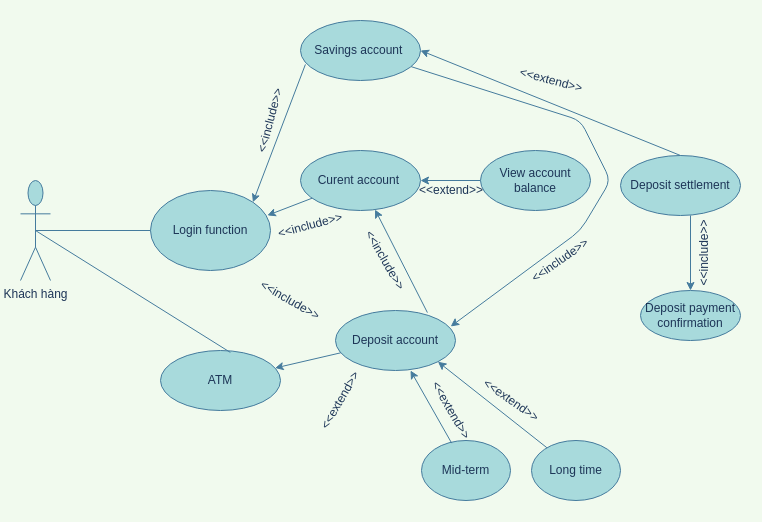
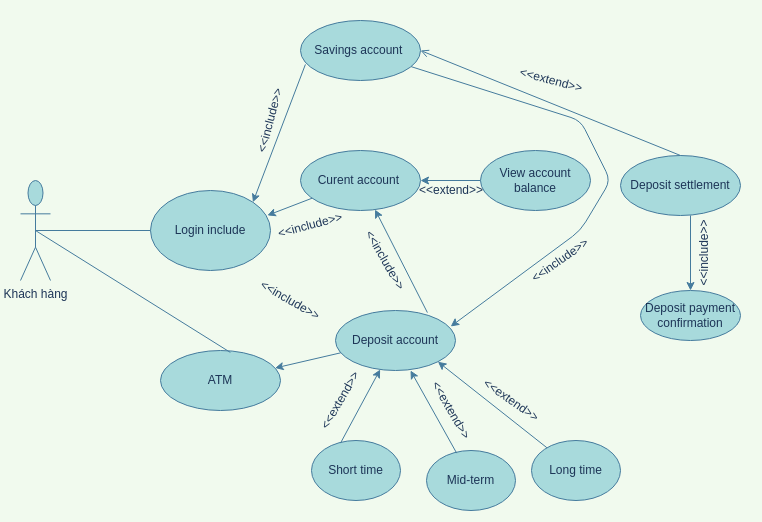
  <mxCell id="0" />
  <mxCell id="1" parent="0" />
  <mxCell id="2" value="Khách hàng" style="shape=umlActor;verticalLabelPosition=bottom;verticalAlign=top;html=1;outlineConnect=0;fillColor=#A8DADC;strokeColor=#457B9D;fontColor=#1D3557;" vertex="1" parent="1"><mxGeometry x="20" y="180" width="30" height="100" as="geometry" /></mxCell>
  <mxCell id="3" value="Savings account&amp;nbsp;" style="ellipse;whiteSpace=wrap;html=1;fillColor=#A8DADC;strokeColor=#457B9D;fontColor=#1D3557;" vertex="1" parent="1"><mxGeometry x="300" y="20" width="120" height="60" as="geometry" /></mxCell>
- <mxCell id="4" value="Login function" style="ellipse;whiteSpace=wrap;html=1;fillColor=#A8DADC;strokeColor=#457B9D;fontColor=#1D3557;" vertex="1" parent="1"><mxGeometry x="150" y="190" width="120" height="80" as="geometry" /></mxCell>
+ <mxCell id="4" value="Login include" style="ellipse;whiteSpace=wrap;html=1;fillColor=#A8DADC;strokeColor=#457B9D;fontColor=#1D3557;" vertex="1" parent="1"><mxGeometry x="150" y="190" width="120" height="80" as="geometry" /></mxCell>
  <mxCell id="5" value="Curent account&amp;nbsp;" style="ellipse;whiteSpace=wrap;html=1;fillColor=#A8DADC;strokeColor=#457B9D;fontColor=#1D3557;" vertex="1" parent="1"><mxGeometry x="300" y="150" width="120" height="60" as="geometry" /></mxCell>
  <mxCell id="6" value="Deposit account" style="ellipse;whiteSpace=wrap;html=1;fillColor=#A8DADC;strokeColor=#457B9D;fontColor=#1D3557;" vertex="1" parent="1"><mxGeometry x="335" y="310" width="120" height="60" as="geometry" /></mxCell>
  <mxCell id="7" value="ATM" style="ellipse;whiteSpace=wrap;html=1;fillColor=#A8DADC;strokeColor=#457B9D;fontColor=#1D3557;" vertex="1" parent="1"><mxGeometry x="160" y="350" width="120" height="60" as="geometry" /></mxCell>
  <mxCell id="8" value="" style="endArrow=none;html=1;exitX=0.5;exitY=0.5;exitDx=0;exitDy=0;exitPerimeter=0;entryX=0;entryY=0.5;entryDx=0;entryDy=0;labelBackgroundColor=#F1FAEE;strokeColor=#457B9D;fontColor=#1D3557;" edge="1" parent="1" source="2" target="4"><mxGeometry width="50" height="50" relative="1" as="geometry"><mxPoint x="80" y="200" as="sourcePoint" /><mxPoint x="390" y="210" as="targetPoint" /></mxGeometry></mxCell>
  <mxCell id="9" value="" style="endArrow=classic;html=1;entryX=1;entryY=0;entryDx=0;entryDy=0;exitX=0.041;exitY=0.732;exitDx=0;exitDy=0;exitPerimeter=0;labelBackgroundColor=#F1FAEE;strokeColor=#457B9D;fontColor=#1D3557;" edge="1" parent="1" source="3" target="4"><mxGeometry width="50" height="50" relative="1" as="geometry"><mxPoint x="340" y="260" as="sourcePoint" /><mxPoint x="390" y="210" as="targetPoint" /></mxGeometry></mxCell>
  <mxCell id="10" value="" style="endArrow=classic;html=1;labelBackgroundColor=#F1FAEE;strokeColor=#457B9D;fontColor=#1D3557;" edge="1" parent="1" source="6" target="7"><mxGeometry width="50" height="50" relative="1" as="geometry"><mxPoint x="340" y="260" as="sourcePoint" /><mxPoint x="390" y="210" as="targetPoint" /></mxGeometry></mxCell>
  <mxCell id="11" value="" style="endArrow=classic;html=1;entryX=0.974;entryY=0.311;entryDx=0;entryDy=0;entryPerimeter=0;labelBackgroundColor=#F1FAEE;strokeColor=#457B9D;fontColor=#1D3557;" edge="1" parent="1" source="5" target="4"><mxGeometry width="50" height="50" relative="1" as="geometry"><mxPoint x="420" y="240" as="sourcePoint" /><mxPoint x="390" y="210" as="targetPoint" /></mxGeometry></mxCell>
  <mxCell id="12" value="" style="endArrow=none;html=1;exitX=0.5;exitY=0.5;exitDx=0;exitDy=0;exitPerimeter=0;entryX=0.582;entryY=0.032;entryDx=0;entryDy=0;entryPerimeter=0;labelBackgroundColor=#F1FAEE;strokeColor=#457B9D;fontColor=#1D3557;" edge="1" parent="1" source="2" target="7"><mxGeometry width="50" height="50" relative="1" as="geometry"><mxPoint x="340" y="320" as="sourcePoint" /><mxPoint x="390" y="270" as="targetPoint" /></mxGeometry></mxCell>
  <mxCell id="13" value="View account balance" style="ellipse;whiteSpace=wrap;html=1;fillColor=#A8DADC;strokeColor=#457B9D;fontColor=#1D3557;" vertex="1" parent="1"><mxGeometry x="480" y="150" width="110" height="60" as="geometry" /></mxCell>
  <mxCell id="14" value="" style="endArrow=classic;html=1;entryX=1;entryY=0.5;entryDx=0;entryDy=0;exitX=0;exitY=0.5;exitDx=0;exitDy=0;labelBackgroundColor=#F1FAEE;strokeColor=#457B9D;fontColor=#1D3557;" edge="1" parent="1" source="13" target="5"><mxGeometry width="50" height="50" relative="1" as="geometry"><mxPoint x="380" y="240" as="sourcePoint" /><mxPoint x="430" y="190" as="targetPoint" /></mxGeometry></mxCell>
  <mxCell id="15" value="&amp;lt;&amp;lt;extend&amp;gt;&amp;gt;" style="text;html=1;strokeColor=none;fillColor=none;align=center;verticalAlign=middle;whiteSpace=wrap;rounded=0;fontColor=#1D3557;" vertex="1" parent="1"><mxGeometry x="431" y="180" width="40" height="20" as="geometry" /></mxCell>
  <mxCell id="16" value="" style="endArrow=classic;html=1;exitX=0.766;exitY=0.035;exitDx=0;exitDy=0;exitPerimeter=0;labelBackgroundColor=#F1FAEE;strokeColor=#457B9D;fontColor=#1D3557;" edge="1" parent="1" source="6" target="5"><mxGeometry width="50" height="50" relative="1" as="geometry"><mxPoint x="490" y="290" as="sourcePoint" /><mxPoint x="530" y="230" as="targetPoint" /></mxGeometry></mxCell>
- <mxCell id="18" value="Mid-term" style="ellipse;whiteSpace=wrap;html=1;fillColor=#A8DADC;strokeColor=#457B9D;fontColor=#1D3557;" vertex="1" parent="1"><mxGeometry x="421" y="440" width="89" height="60" as="geometry" /></mxCell>
+ <mxCell id="17" value="Short time" style="ellipse;whiteSpace=wrap;html=1;fillColor=#A8DADC;strokeColor=#457B9D;fontColor=#1D3557;" vertex="1" parent="1"><mxGeometry x="311" y="440" width="89" height="60" as="geometry" /></mxCell>
+ <mxCell id="18" value="Mid-term" style="ellipse;whiteSpace=wrap;html=1;fillColor=#A8DADC;strokeColor=#457B9D;fontColor=#1D3557;" vertex="1" parent="1"><mxGeometry x="426" y="450" width="89" height="60" as="geometry" /></mxCell>
  <mxCell id="19" value="Long time" style="ellipse;whiteSpace=wrap;html=1;fillColor=#A8DADC;strokeColor=#457B9D;fontColor=#1D3557;" vertex="1" parent="1"><mxGeometry x="531" y="440" width="89" height="60" as="geometry" /></mxCell>
+ <mxCell id="20" value="" style="endArrow=classic;html=1;exitX=0.326;exitY=0.044;exitDx=0;exitDy=0;exitPerimeter=0;labelBackgroundColor=#F1FAEE;strokeColor=#457B9D;fontColor=#1D3557;" edge="1" parent="1" source="17" target="6"><mxGeometry width="50" height="50" relative="1" as="geometry"><mxPoint x="340" y="390" as="sourcePoint" /><mxPoint x="380" y="373" as="targetPoint" /></mxGeometry></mxCell>
  <mxCell id="21" value="" style="endArrow=classic;html=1;exitX=0.339;exitY=0.044;exitDx=0;exitDy=0;exitPerimeter=0;labelBackgroundColor=#F1FAEE;strokeColor=#457B9D;fontColor=#1D3557;" edge="1" parent="1" source="18"><mxGeometry width="50" height="50" relative="1" as="geometry"><mxPoint x="340" y="390" as="sourcePoint" /><mxPoint x="410" y="370" as="targetPoint" /></mxGeometry></mxCell>
  <mxCell id="22" value="" style="endArrow=classic;html=1;entryX=1;entryY=1;entryDx=0;entryDy=0;labelBackgroundColor=#F1FAEE;strokeColor=#457B9D;fontColor=#1D3557;" edge="1" parent="1" source="19" target="6"><mxGeometry width="50" height="50" relative="1" as="geometry"><mxPoint x="340" y="390" as="sourcePoint" /><mxPoint x="390" y="340" as="targetPoint" /></mxGeometry></mxCell>
  <mxCell id="23" value="&amp;lt;&amp;lt;extend&amp;gt;&amp;gt;" style="text;html=1;strokeColor=none;fillColor=none;align=center;verticalAlign=middle;whiteSpace=wrap;rounded=0;rotation=35;fontColor=#1D3557;" vertex="1" parent="1"><mxGeometry x="491" y="390" width="40" height="20" as="geometry" /></mxCell>
  <mxCell id="24" value="&amp;lt;&amp;lt;extend&amp;gt;&amp;gt;" style="text;html=1;strokeColor=none;fillColor=none;align=center;verticalAlign=middle;whiteSpace=wrap;rounded=0;rotation=60;fontColor=#1D3557;" vertex="1" parent="1"><mxGeometry x="430.999" y="400.003" width="40" height="20" as="geometry" /></mxCell>
  <mxCell id="25" value="&amp;lt;&amp;lt;extend&amp;gt;&amp;gt;" style="text;html=1;strokeColor=none;fillColor=none;align=center;verticalAlign=middle;whiteSpace=wrap;rounded=0;rotation=-60;fontColor=#1D3557;" vertex="1" parent="1"><mxGeometry x="319.999" y="390.003" width="40" height="20" as="geometry" /></mxCell>
  <mxCell id="26" value="&amp;lt;&amp;lt;include&amp;gt;&amp;gt;" style="text;html=1;strokeColor=none;fillColor=none;align=center;verticalAlign=middle;whiteSpace=wrap;rounded=0;rotation=-75;fontColor=#1D3557;" vertex="1" parent="1"><mxGeometry x="250" y="110" width="40" height="20" as="geometry" /></mxCell>
  <mxCell id="27" value="&amp;lt;&amp;lt;include&amp;gt;&amp;gt;" style="text;html=1;strokeColor=none;fillColor=none;align=center;verticalAlign=middle;whiteSpace=wrap;rounded=0;rotation=-15;fontColor=#1D3557;" vertex="1" parent="1"><mxGeometry x="289.996" y="214.997" width="40" height="20" as="geometry" /></mxCell>
  <mxCell id="28" value="&amp;lt;&amp;lt;include&amp;gt;&amp;gt;" style="text;html=1;strokeColor=none;fillColor=none;align=center;verticalAlign=middle;whiteSpace=wrap;rounded=0;rotation=30;fontColor=#1D3557;" vertex="1" parent="1"><mxGeometry x="269.996" y="289.997" width="40" height="20" as="geometry" /></mxCell>
  <mxCell id="29" value="&amp;lt;&amp;lt;include&amp;gt;&amp;gt;" style="text;html=1;strokeColor=none;fillColor=none;align=center;verticalAlign=middle;whiteSpace=wrap;rounded=0;rotation=60;fontColor=#1D3557;" vertex="1" parent="1"><mxGeometry x="360" y="250" width="50" height="20" as="geometry" /></mxCell>
  <mxCell id="30" value="Deposit settlement" style="ellipse;whiteSpace=wrap;html=1;fillColor=#A8DADC;strokeColor=#457B9D;fontColor=#1D3557;" vertex="1" parent="1"><mxGeometry x="620" y="155" width="120" height="60" as="geometry" /></mxCell>
  <mxCell id="31" value="" style="endArrow=classic;html=1;entryX=0.96;entryY=0.266;entryDx=0;entryDy=0;entryPerimeter=0;labelBackgroundColor=#F1FAEE;strokeColor=#457B9D;fontColor=#1D3557;" edge="1" parent="1" source="3" target="6"><mxGeometry width="50" height="50" relative="1" as="geometry"><mxPoint x="420" y="61" as="sourcePoint" /><mxPoint x="390" y="210" as="targetPoint" /><Array as="points"><mxPoint x="580" y="120" /><mxPoint x="610" y="180" /><mxPoint x="580" y="230" /></Array></mxGeometry></mxCell>
  <mxCell id="32" value="&amp;lt;&amp;lt;include&amp;gt;&amp;gt;" style="text;html=1;strokeColor=none;fillColor=none;align=center;verticalAlign=middle;whiteSpace=wrap;rounded=0;rotation=-35;fontColor=#1D3557;" vertex="1" parent="1"><mxGeometry x="540" y="250" width="40" height="20" as="geometry" /></mxCell>
- <mxCell id="33" value="" style="endArrow=classic;html=1;entryX=1;entryY=0.5;entryDx=0;entryDy=0;exitX=0.5;exitY=0;exitDx=0;exitDy=0;labelBackgroundColor=#F1FAEE;strokeColor=#457B9D;fontColor=#1D3557;" edge="1" parent="1" source="30" target="3"><mxGeometry width="50" height="50" relative="1" as="geometry"><mxPoint x="340" y="260" as="sourcePoint" /><mxPoint x="390" y="210" as="targetPoint" /></mxGeometry></mxCell>
+ <mxCell id="33" value="" style="endArrow=open;html=1;entryX=1;entryY=0.5;entryDx=0;entryDy=0;exitX=0.5;exitY=0;exitDx=0;exitDy=0;labelBackgroundColor=#F1FAEE;strokeColor=#457B9D;fontColor=#1D3557;" edge="1" parent="1" source="30" target="3"><mxGeometry width="50" height="50" relative="1" as="geometry"><mxPoint x="340" y="260" as="sourcePoint" /><mxPoint x="390" y="210" as="targetPoint" /></mxGeometry></mxCell>
  <mxCell id="34" value="&amp;lt;&amp;lt;extend&amp;gt;&amp;gt;" style="text;html=1;strokeColor=none;fillColor=none;align=center;verticalAlign=middle;whiteSpace=wrap;rounded=0;rotation=15;fontColor=#1D3557;" vertex="1" parent="1"><mxGeometry x="531" y="70" width="40" height="20" as="geometry" /></mxCell>
  <mxCell id="35" value="Deposit payment confirmation" style="ellipse;whiteSpace=wrap;html=1;fillColor=#A8DADC;strokeColor=#457B9D;fontColor=#1D3557;" vertex="1" parent="1"><mxGeometry x="640" y="290" width="100" height="50" as="geometry" /></mxCell>
  <mxCell id="36" value="" style="endArrow=classic;html=1;entryX=0.5;entryY=0;entryDx=0;entryDy=0;labelBackgroundColor=#F1FAEE;strokeColor=#457B9D;fontColor=#1D3557;" edge="1" parent="1" target="35"><mxGeometry width="50" height="50" relative="1" as="geometry"><mxPoint x="690" y="215" as="sourcePoint" /><mxPoint x="630" y="320" as="targetPoint" /></mxGeometry></mxCell>
  <mxCell id="37" value="&amp;lt;&amp;lt;include&amp;gt;&amp;gt;" style="text;html=1;strokeColor=none;fillColor=none;align=center;verticalAlign=middle;whiteSpace=wrap;rounded=0;rotation=-90;fontColor=#1D3557;" vertex="1" parent="1"><mxGeometry x="685" y="246" width="36.79" height="13.14" as="geometry" /></mxCell>
